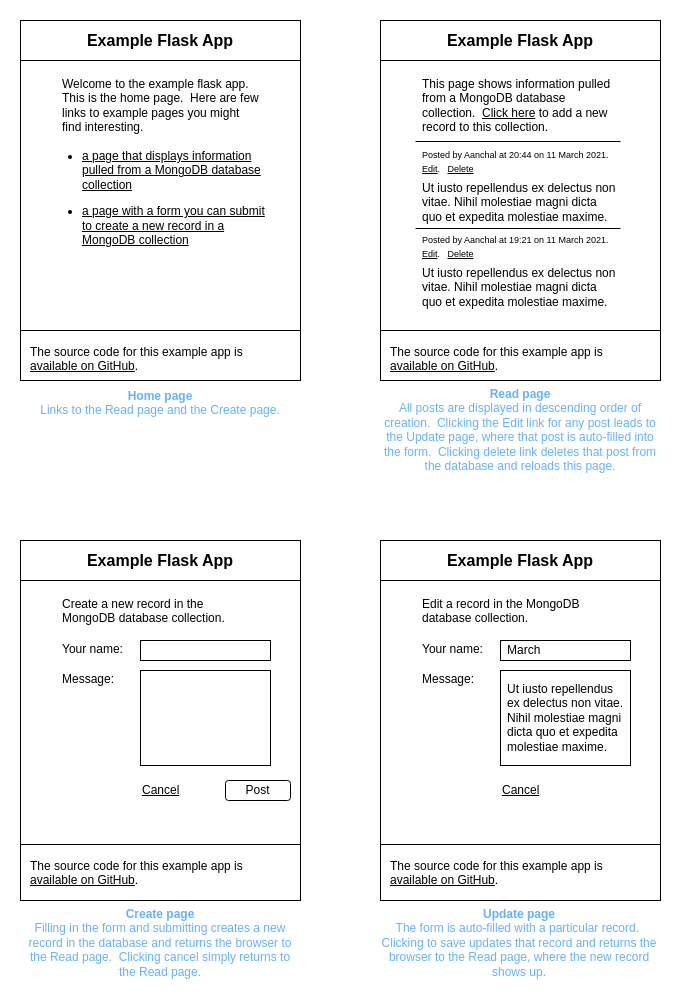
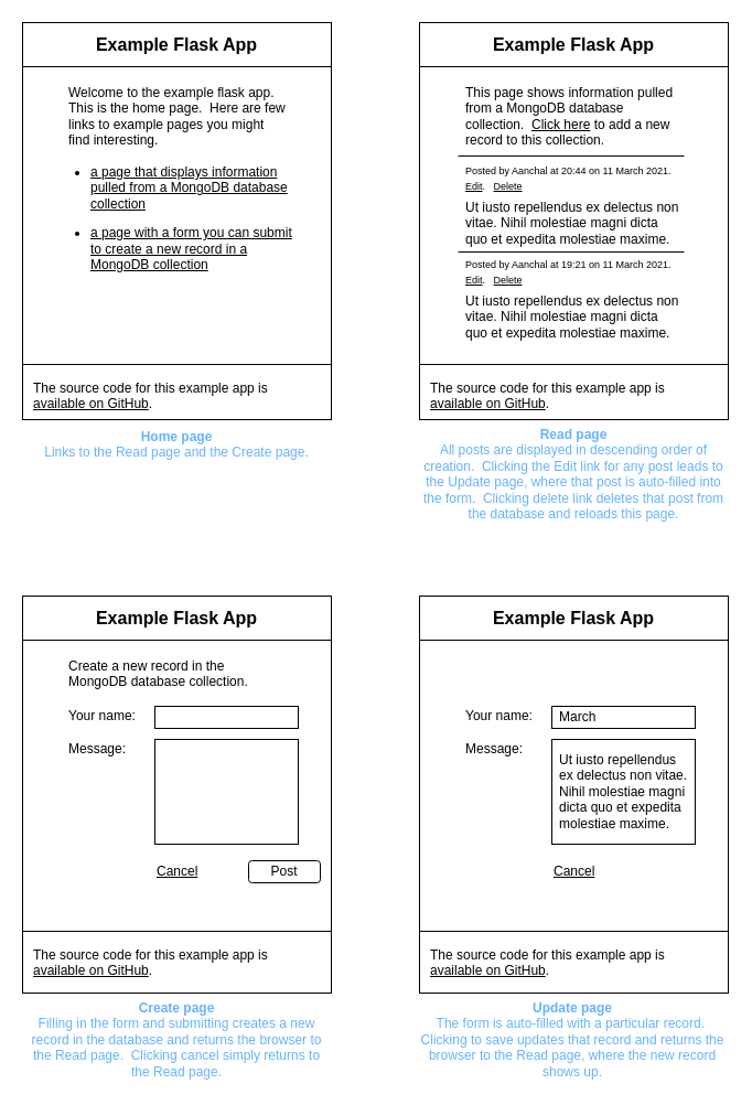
  <mxCell id="0" />
  <mxCell id="1" parent="0" />
  <mxCell id="2" value="" style="rounded=0;whiteSpace=wrap;html=1;" parent="1" vertex="1"><mxGeometry x="20" y="20" width="280" height="360" as="geometry" /></mxCell>
  <mxCell id="3" value="Example Flask App" style="text;html=1;fillColor=none;align=center;verticalAlign=middle;whiteSpace=wrap;rounded=0;fontSize=16;fontStyle=1;strokeColor=#000000;" parent="1" vertex="1"><mxGeometry x="20" y="20" width="280" height="40" as="geometry" /></mxCell>
  <mxCell id="4" value="Welcome to the example flask app. This is the home page.&amp;nbsp; Here are few links to example pages you might find interesting." style="text;html=1;strokeColor=none;fillColor=none;align=left;verticalAlign=top;whiteSpace=wrap;rounded=0;fontSize=12;fontStyle=0" parent="1" vertex="1"><mxGeometry x="60" y="70" width="200" height="60" as="geometry" /></mxCell>
  <mxCell id="5" value="&lt;ul&gt;&lt;li&gt;&lt;u&gt;a page that displays information pulled from a MongoDB database collection&lt;/u&gt;&lt;/li&gt;&lt;/ul&gt;&lt;div&gt;&lt;ul&gt;&lt;li&gt;&lt;u&gt;a page with a form you can submit to create a new record in a MongoDB collection&lt;/u&gt;&lt;/li&gt;&lt;/ul&gt;&lt;/div&gt;" style="text;html=1;strokeColor=none;fillColor=none;align=left;verticalAlign=top;whiteSpace=wrap;rounded=0;fontSize=12;fontStyle=0" parent="1" vertex="1"><mxGeometry x="40" y="130" width="230" height="160" as="geometry" /></mxCell>
  <mxCell id="6" value="The source code for this example app is &lt;u&gt;available on GitHub&lt;/u&gt;." style="text;html=1;fillColor=none;align=left;verticalAlign=top;whiteSpace=wrap;rounded=0;fontSize=12;fontStyle=0;strokeColor=#000000;spacingTop=5;spacing=5;spacingLeft=5;spacingBottom=5;spacingRight=5;" parent="1" vertex="1"><mxGeometry x="20" y="330" width="280" height="50" as="geometry" /></mxCell>
  <mxCell id="7" value="" style="rounded=0;whiteSpace=wrap;html=1;" parent="1" vertex="1"><mxGeometry x="380" y="20" width="280" height="360" as="geometry" /></mxCell>
  <mxCell id="8" value="This page shows information pulled from a MongoDB database collection.&amp;nbsp; &lt;u&gt;Click here&lt;/u&gt; to add a new record to this collection." style="text;html=1;strokeColor=none;fillColor=none;align=left;verticalAlign=top;whiteSpace=wrap;rounded=0;fontSize=12;fontStyle=0" parent="1" vertex="1"><mxGeometry x="420" y="70" width="200" height="60" as="geometry" /></mxCell>
  <mxCell id="9" value="The source code for this example app is &lt;u&gt;available on GitHub&lt;/u&gt;." style="text;html=1;fillColor=none;align=left;verticalAlign=top;whiteSpace=wrap;rounded=0;fontSize=12;fontStyle=0;strokeColor=#000000;spacingTop=5;spacing=5;spacingLeft=5;spacingBottom=5;spacingRight=5;" parent="1" vertex="1"><mxGeometry x="380" y="330" width="280" height="50" as="geometry" /></mxCell>
  <mxCell id="10" value="Example Flask App" style="text;html=1;fillColor=none;align=center;verticalAlign=middle;whiteSpace=wrap;rounded=0;fontSize=16;fontStyle=1;strokeColor=#000000;" parent="1" vertex="1"><mxGeometry x="380" y="20" width="280" height="40" as="geometry" /></mxCell>
  <mxCell id="11" value="" style="group" parent="1" vertex="1" connectable="0"><mxGeometry x="420" y="140" width="200" height="94" as="geometry" /></mxCell>
  <mxCell id="12" value="&lt;font style=&quot;font-size: 9px&quot;&gt;Posted by Aanchal at 20:44 on 11 March 2021.&lt;br&gt;&lt;u&gt;Edit&lt;/u&gt;.&amp;nbsp; &amp;nbsp;&lt;u&gt;Delete&lt;/u&gt;&lt;br&gt;&lt;/font&gt;" style="text;html=1;strokeColor=none;fillColor=none;align=left;verticalAlign=top;whiteSpace=wrap;rounded=0;fontSize=12;fontStyle=0" parent="11" vertex="1"><mxGeometry width="200" height="40" as="geometry" /></mxCell>
  <mxCell id="13" value="Ut iusto repellendus ex delectus non vitae. Nihil molestiae magni dicta quo et expedita molestiae maxime." style="text;html=1;strokeColor=none;fillColor=none;align=left;verticalAlign=top;whiteSpace=wrap;rounded=0;fontSize=12;fontStyle=0" parent="11" vertex="1"><mxGeometry y="34" width="200" height="60" as="geometry" /></mxCell>
  <mxCell id="14" value="" style="group" parent="1" vertex="1" connectable="0"><mxGeometry x="420" y="225" width="200" height="94" as="geometry" /></mxCell>
  <mxCell id="15" value="&lt;font style=&quot;font-size: 9px&quot;&gt;Posted by Aanchal at 19:21 on 11 March 2021.&lt;br&gt;&lt;u&gt;Edit&lt;/u&gt;.&amp;nbsp; &amp;nbsp;&lt;u&gt;Delete&lt;/u&gt;&lt;br&gt;&lt;/font&gt;" style="text;html=1;strokeColor=none;fillColor=none;align=left;verticalAlign=top;whiteSpace=wrap;rounded=0;fontSize=12;fontStyle=0" parent="14" vertex="1"><mxGeometry width="200" height="40" as="geometry" /></mxCell>
  <mxCell id="16" value="Ut iusto repellendus ex delectus non vitae. Nihil molestiae magni dicta quo et expedita molestiae maxime." style="text;html=1;strokeColor=none;fillColor=none;align=left;verticalAlign=top;whiteSpace=wrap;rounded=0;fontSize=12;fontStyle=0" parent="14" vertex="1"><mxGeometry y="34" width="200" height="60" as="geometry" /></mxCell>
  <mxCell id="17" value="" style="rounded=0;whiteSpace=wrap;html=1;" parent="1" vertex="1"><mxGeometry x="20" y="540" width="280" height="360" as="geometry" /></mxCell>
  <mxCell id="18" value="Create a new record in the MongoDB database collection." style="text;html=1;strokeColor=none;fillColor=none;align=left;verticalAlign=top;whiteSpace=wrap;rounded=0;fontSize=12;fontStyle=0" parent="1" vertex="1"><mxGeometry x="60" y="590" width="200" height="40" as="geometry" /></mxCell>
  <mxCell id="19" value="The source code for this example app is &lt;u&gt;available on GitHub&lt;/u&gt;." style="text;html=1;fillColor=none;align=left;verticalAlign=top;whiteSpace=wrap;rounded=0;fontSize=12;fontStyle=0;strokeColor=#000000;spacingTop=5;spacing=5;spacingLeft=5;spacingBottom=5;spacingRight=5;" parent="1" vertex="1"><mxGeometry x="20" y="844" width="280" height="56" as="geometry" /></mxCell>
  <mxCell id="20" value="Example Flask App" style="text;html=1;fillColor=none;align=center;verticalAlign=middle;whiteSpace=wrap;rounded=0;fontSize=16;fontStyle=1;strokeColor=#000000;" parent="1" vertex="1"><mxGeometry x="20" y="540" width="280" height="40" as="geometry" /></mxCell>
  <mxCell id="21" value="" style="group" parent="1" vertex="1" connectable="0"><mxGeometry x="60" y="635" width="210" height="30" as="geometry" /></mxCell>
  <mxCell id="22" value="" style="rounded=0;whiteSpace=wrap;html=1;strokeColor=#000000;fontSize=12;align=left;" parent="21" vertex="1"><mxGeometry x="80" y="5" width="130" height="20" as="geometry" /></mxCell>
  <mxCell id="23" value="Your name:" style="text;html=1;strokeColor=none;fillColor=none;align=left;verticalAlign=top;whiteSpace=wrap;rounded=0;fontSize=12;fontStyle=0" parent="21" vertex="1"><mxGeometry width="80" height="30" as="geometry" /></mxCell>
  <mxCell id="24" value="" style="group" parent="1" vertex="1" connectable="0"><mxGeometry x="60" y="665" width="210" height="100" as="geometry" /></mxCell>
  <mxCell id="25" value="" style="rounded=0;whiteSpace=wrap;html=1;strokeColor=#000000;fontSize=12;align=left;" parent="24" vertex="1"><mxGeometry x="80" y="5" width="130" height="95" as="geometry" /></mxCell>
  <mxCell id="26" value="Message:" style="text;html=1;strokeColor=none;fillColor=none;align=left;verticalAlign=top;whiteSpace=wrap;rounded=0;fontSize=12;fontStyle=0" parent="24" vertex="1"><mxGeometry width="80" height="30" as="geometry" /></mxCell>
  <mxCell id="27" value="Post" style="rounded=1;whiteSpace=wrap;html=1;strokeColor=#000000;fontSize=12;align=center;" parent="1" vertex="1"><mxGeometry x="225" y="780" width="65" height="20" as="geometry" /></mxCell>
  <mxCell id="28" value="Cancel" style="text;html=1;strokeColor=none;fillColor=none;align=left;verticalAlign=middle;whiteSpace=wrap;rounded=0;fontSize=12;fontStyle=4" parent="1" vertex="1"><mxGeometry x="140" y="780" width="60" height="20" as="geometry" /></mxCell>
  <mxCell id="29" value="" style="rounded=0;whiteSpace=wrap;html=1;" parent="1" vertex="1"><mxGeometry x="380" y="540" width="280" height="360" as="geometry" /></mxCell>
- <mxCell id="30" value="Edit a record in the MongoDB database collection." style="text;html=1;strokeColor=none;fillColor=none;align=left;verticalAlign=top;whiteSpace=wrap;rounded=0;fontSize=12;fontStyle=0" parent="1" vertex="1"><mxGeometry x="420" y="590" width="200" height="40" as="geometry" /></mxCell>
  <mxCell id="31" value="The source code for this example app is &lt;u&gt;available on GitHub&lt;/u&gt;." style="text;html=1;fillColor=none;align=left;verticalAlign=top;whiteSpace=wrap;rounded=0;fontSize=12;fontStyle=0;strokeColor=#000000;spacingTop=5;spacing=5;spacingLeft=5;spacingBottom=5;spacingRight=5;" parent="1" vertex="1"><mxGeometry x="380" y="844" width="280" height="56" as="geometry" /></mxCell>
  <mxCell id="32" value="Example Flask App" style="text;html=1;fillColor=none;align=center;verticalAlign=middle;whiteSpace=wrap;rounded=0;fontSize=16;fontStyle=1;strokeColor=#000000;" parent="1" vertex="1"><mxGeometry x="380" y="540" width="280" height="40" as="geometry" /></mxCell>
  <mxCell id="33" value="" style="group" parent="1" vertex="1" connectable="0"><mxGeometry x="420" y="635" width="210" height="30" as="geometry" /></mxCell>
  <mxCell id="34" value="March" style="rounded=0;whiteSpace=wrap;html=1;strokeColor=#000000;fontSize=12;align=left;spacingTop=5;spacingLeft=5;spacingBottom=5;spacingRight=5;" parent="33" vertex="1"><mxGeometry x="80" y="5" width="130" height="20" as="geometry" /></mxCell>
  <mxCell id="35" value="Your name:" style="text;html=1;strokeColor=none;fillColor=none;align=left;verticalAlign=top;whiteSpace=wrap;rounded=0;fontSize=12;fontStyle=0" parent="33" vertex="1"><mxGeometry width="80" height="30" as="geometry" /></mxCell>
  <mxCell id="36" value="" style="group" parent="1" vertex="1" connectable="0"><mxGeometry x="420" y="665" width="210" height="100" as="geometry" /></mxCell>
  <mxCell id="37" value="&lt;span&gt;Ut iusto repellendus ex delectus non vitae. Nihil molestiae magni dicta quo et expedita molestiae maxime.&lt;/span&gt;" style="rounded=0;whiteSpace=wrap;html=1;strokeColor=#000000;fontSize=12;align=left;verticalAlign=top;spacingLeft=5;spacingBottom=5;spacingRight=5;spacingTop=5;" parent="36" vertex="1"><mxGeometry x="80" y="5" width="130" height="95" as="geometry" /></mxCell>
  <mxCell id="38" value="Message:" style="text;html=1;strokeColor=none;fillColor=none;align=left;verticalAlign=top;whiteSpace=wrap;rounded=0;fontSize=12;fontStyle=0" parent="36" vertex="1"><mxGeometry width="80" height="30" as="geometry" /></mxCell>
  <mxCell id="39" value="Cancel" style="text;html=1;strokeColor=none;fillColor=none;align=left;verticalAlign=middle;whiteSpace=wrap;rounded=0;fontSize=12;fontStyle=4" parent="1" vertex="1"><mxGeometry x="500" y="780" width="60" height="20" as="geometry" /></mxCell>
  <mxCell id="40" value="" style="endArrow=none;html=1;fontSize=12;entryX=1;entryY=0;entryDx=0;entryDy=0;" parent="1" edge="1"><mxGeometry width="50" height="50" relative="1" as="geometry"><mxPoint x="415" y="228" as="sourcePoint" /><mxPoint x="620" y="228" as="targetPoint" /></mxGeometry></mxCell>
  <mxCell id="41" value="" style="endArrow=none;html=1;fontSize=12;entryX=1;entryY=0;entryDx=0;entryDy=0;" parent="1" edge="1"><mxGeometry width="50" height="50" relative="1" as="geometry"><mxPoint x="415" y="141" as="sourcePoint" /><mxPoint x="620" y="141" as="targetPoint" /></mxGeometry></mxCell>
  <mxCell id="42" value="&lt;font color=&quot;#66b2ff&quot;&gt;&lt;b&gt;Home page&lt;br&gt;&lt;/b&gt;Links to the Read page and the Create page.&lt;br&gt;&lt;/font&gt;" style="text;html=1;strokeColor=none;fillColor=none;align=center;verticalAlign=top;whiteSpace=wrap;rounded=0;fontSize=12;fontStyle=0" parent="1" vertex="1"><mxGeometry x="20" y="382" width="280" height="78" as="geometry" /></mxCell>
  <mxCell id="43" value="&lt;font color=&quot;#66b2ff&quot;&gt;&lt;b&gt;Read page&lt;br&gt;&lt;/b&gt;All posts are displayed in descending order of creation.&amp;nbsp; Clicking the Edit link for any post leads to the Update page, where that post is auto-filled into the form.&amp;nbsp; Clicking delete link deletes that post from the database and reloads this page.&lt;br&gt;&lt;/font&gt;" style="text;html=1;strokeColor=none;fillColor=none;align=center;verticalAlign=top;whiteSpace=wrap;rounded=0;fontSize=12;fontStyle=0" parent="1" vertex="1"><mxGeometry x="380" y="380" width="280" height="80" as="geometry" /></mxCell>
  <mxCell id="44" value="&lt;font color=&quot;#66b2ff&quot;&gt;&lt;b&gt;Create page&lt;br&gt;&lt;/b&gt;Filling in the form and submitting creates a new record in the database and returns the browser to the Read page.&amp;nbsp; Clicking cancel simply returns to the Read page.&lt;br&gt;&lt;/font&gt;" style="text;html=1;strokeColor=none;fillColor=none;align=center;verticalAlign=top;whiteSpace=wrap;rounded=0;fontSize=12;fontStyle=0" parent="1" vertex="1"><mxGeometry x="20" y="900" width="280" height="80" as="geometry" /></mxCell>
  <mxCell id="45" value="&lt;font color=&quot;#66b2ff&quot;&gt;&lt;b&gt;Update page&lt;br&gt;&lt;/b&gt;The form is auto-filled with a particular record.&amp;nbsp; Clicking to save updates that record and returns the browser to the Read page, where the new record shows up.&lt;br&gt;&lt;/font&gt;" style="text;html=1;strokeColor=none;fillColor=none;align=center;verticalAlign=top;whiteSpace=wrap;rounded=0;fontSize=12;fontStyle=0" parent="1" vertex="1"><mxGeometry x="379" y="900" width="280" height="80" as="geometry" /></mxCell>
